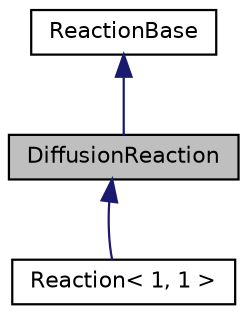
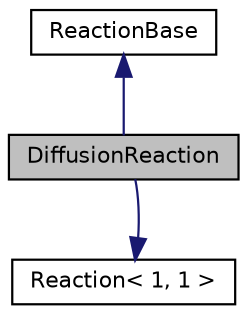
  digraph {
    node [color=black fillcolor=white fontname=Helvetica fontsize=10 shape=record style=filled]
    edge [color=midnightblue dir=back fontname=Helvetica fontsize=10 labelfontname=Helvetica labelfontsize=10 style=solid]
    n1 [fillcolor=grey75 fontcolor=black height=0.2 label=DiffusionReaction width=0.4]
    n2 [height=0.2 label="Reaction\< 1, 1 \>" width=0.4]
    n3 [height=0.2 label=ReactionBase width=0.4]
-   n1 -> n2
+   n2 -> n1
    n3 -> n1
  }
